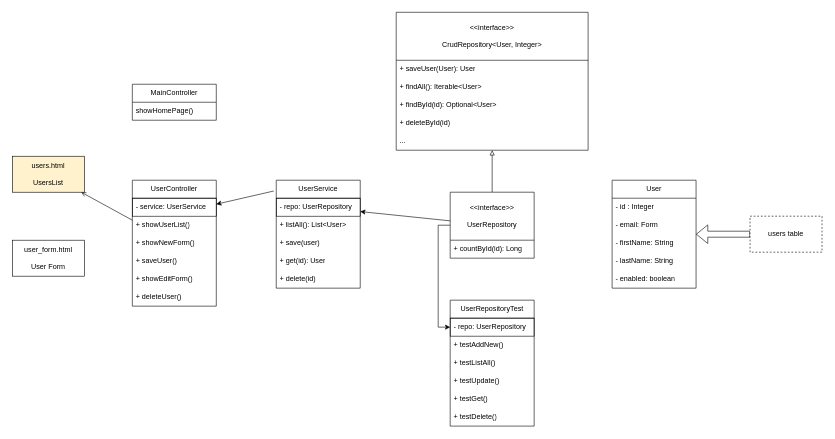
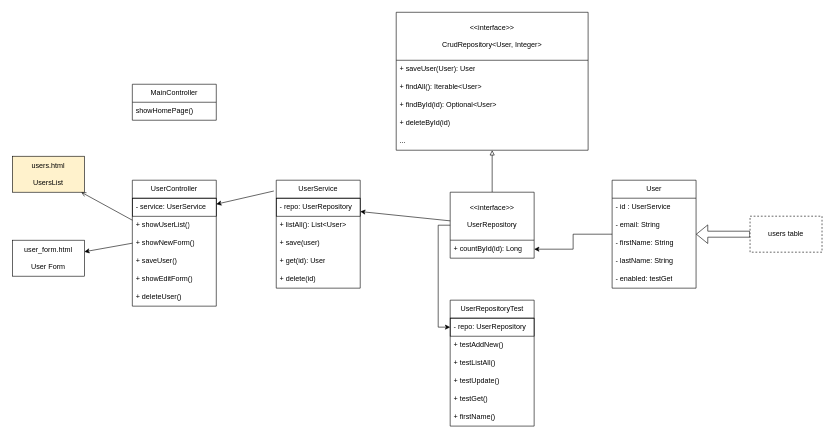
  <mxCell id="0" />
  <mxCell id="1" parent="0" />
  <mxCell id="2" value="MainController" style="swimlane;fontStyle=0;childLayout=stackLayout;horizontal=1;startSize=30;horizontalStack=0;resizeParent=1;resizeParentMax=0;resizeLast=0;collapsible=1;marginBottom=0;whiteSpace=wrap;html=1;" vertex="1" parent="1"><mxGeometry x="220" y="140" width="140" height="60" as="geometry" /></mxCell>
  <mxCell id="3" value="showHomePage()" style="text;strokeColor=none;fillColor=none;align=left;verticalAlign=middle;spacingLeft=4;spacingRight=4;overflow=hidden;points=[[0,0.5],[1,0.5]];portConstraint=eastwest;rotatable=0;whiteSpace=wrap;html=1;" vertex="1" parent="2"><mxGeometry y="30" width="140" height="30" as="geometry" /></mxCell>
  <mxCell id="4" value="" style="rounded=0;orthogonalLoop=1;jettySize=auto;html=1;endArrow=open;" edge="1" parent="1" source="5" target="12"><mxGeometry relative="1" as="geometry" /></mxCell>
  <mxCell id="5" value="UserController" style="swimlane;fontStyle=0;childLayout=stackLayout;horizontal=1;startSize=30;horizontalStack=0;resizeParent=1;resizeParentMax=0;resizeLast=0;collapsible=1;marginBottom=0;whiteSpace=wrap;html=1;" vertex="1" parent="1"><mxGeometry x="220" y="300" width="140" height="210" as="geometry" /></mxCell>
  <mxCell id="6" value="- service: UserService" style="text;strokeColor=default;fillColor=none;align=left;verticalAlign=middle;spacingLeft=4;spacingRight=4;overflow=hidden;points=[[0,0.5],[1,0.5]];portConstraint=eastwest;rotatable=0;whiteSpace=wrap;html=1;" vertex="1" parent="5"><mxGeometry y="30" width="140" height="30" as="geometry" /></mxCell>
  <mxCell id="7" value="+ showUserList()" style="text;strokeColor=none;fillColor=none;align=left;verticalAlign=middle;spacingLeft=4;spacingRight=4;overflow=hidden;points=[[0,0.5],[1,0.5]];portConstraint=eastwest;rotatable=0;whiteSpace=wrap;html=1;" vertex="1" parent="5"><mxGeometry y="60" width="140" height="30" as="geometry" /></mxCell>
  <mxCell id="8" value="+ showNewForm()" style="text;strokeColor=none;fillColor=none;align=left;verticalAlign=middle;spacingLeft=4;spacingRight=4;overflow=hidden;points=[[0,0.5],[1,0.5]];portConstraint=eastwest;rotatable=0;whiteSpace=wrap;html=1;" vertex="1" parent="5"><mxGeometry y="90" width="140" height="30" as="geometry" /></mxCell>
  <mxCell id="9" value="+ saveUser()" style="text;strokeColor=none;fillColor=none;align=left;verticalAlign=middle;spacingLeft=4;spacingRight=4;overflow=hidden;points=[[0,0.5],[1,0.5]];portConstraint=eastwest;rotatable=0;whiteSpace=wrap;html=1;" vertex="1" parent="5"><mxGeometry y="120" width="140" height="30" as="geometry" /></mxCell>
  <mxCell id="10" value="+ showEditForm()" style="text;strokeColor=none;fillColor=none;align=left;verticalAlign=middle;spacingLeft=4;spacingRight=4;overflow=hidden;points=[[0,0.5],[1,0.5]];portConstraint=eastwest;rotatable=0;whiteSpace=wrap;html=1;" vertex="1" parent="5"><mxGeometry y="150" width="140" height="30" as="geometry" /></mxCell>
  <mxCell id="11" value="+ deleteUser()" style="text;strokeColor=none;fillColor=none;align=left;verticalAlign=middle;spacingLeft=4;spacingRight=4;overflow=hidden;points=[[0,0.5],[1,0.5]];portConstraint=eastwest;rotatable=0;whiteSpace=wrap;html=1;" vertex="1" parent="5"><mxGeometry y="180" width="140" height="30" as="geometry" /></mxCell>
  <mxCell id="12" value="users.html&lt;div&gt;&lt;br&gt;&lt;/div&gt;&lt;div&gt;UsersList&lt;/div&gt;" style="whiteSpace=wrap;html=1;fontStyle=0;startSize=30;fillColor=#fff2cc;" vertex="1" parent="1"><mxGeometry x="20" y="260" width="120" height="60" as="geometry" /></mxCell>
  <mxCell id="13" value="user_form.html&lt;div&gt;&lt;br&gt;&lt;/div&gt;&lt;div&gt;User Form&lt;/div&gt;" style="rounded=0;whiteSpace=wrap;html=1;" vertex="1" parent="1"><mxGeometry x="20" y="400" width="120" height="60" as="geometry" /></mxCell>
+ <mxCell id="14" style="rounded=0;orthogonalLoop=1;jettySize=auto;html=1;exitX=0;exitY=0.5;exitDx=0;exitDy=0;" edge="1" parent="1" source="8" target="13"><mxGeometry relative="1" as="geometry" /></mxCell>
  <mxCell id="15" value="UserService" style="swimlane;fontStyle=0;childLayout=stackLayout;horizontal=1;startSize=30;horizontalStack=0;resizeParent=1;resizeParentMax=0;resizeLast=0;collapsible=1;marginBottom=0;whiteSpace=wrap;html=1;" vertex="1" parent="1"><mxGeometry x="460" y="300" width="140" height="180" as="geometry" /></mxCell>
  <mxCell id="16" value="- repo: UserRepository" style="text;strokeColor=default;fillColor=none;align=left;verticalAlign=middle;spacingLeft=4;spacingRight=4;overflow=hidden;points=[[0,0.5],[1,0.5]];portConstraint=eastwest;rotatable=0;whiteSpace=wrap;html=1;" vertex="1" parent="15"><mxGeometry y="30" width="140" height="30" as="geometry" /></mxCell>
  <mxCell id="17" value="+ listAll(): List&amp;lt;User&amp;gt;" style="text;strokeColor=none;fillColor=none;align=left;verticalAlign=middle;spacingLeft=4;spacingRight=4;overflow=hidden;points=[[0,0.5],[1,0.5]];portConstraint=eastwest;rotatable=0;whiteSpace=wrap;html=1;" vertex="1" parent="15"><mxGeometry y="60" width="140" height="30" as="geometry" /></mxCell>
  <mxCell id="18" value="+ save(user)" style="text;strokeColor=none;fillColor=none;align=left;verticalAlign=middle;spacingLeft=4;spacingRight=4;overflow=hidden;points=[[0,0.5],[1,0.5]];portConstraint=eastwest;rotatable=0;whiteSpace=wrap;html=1;" vertex="1" parent="15"><mxGeometry y="90" width="140" height="30" as="geometry" /></mxCell>
  <mxCell id="19" value="+ get(id): User" style="text;strokeColor=none;fillColor=none;align=left;verticalAlign=middle;spacingLeft=4;spacingRight=4;overflow=hidden;points=[[0,0.5],[1,0.5]];portConstraint=eastwest;rotatable=0;whiteSpace=wrap;html=1;" vertex="1" parent="15"><mxGeometry y="120" width="140" height="30" as="geometry" /></mxCell>
  <mxCell id="20" value="+ delete(id)" style="text;strokeColor=none;fillColor=none;align=left;verticalAlign=middle;spacingLeft=4;spacingRight=4;overflow=hidden;points=[[0,0.5],[1,0.5]];portConstraint=eastwest;rotatable=0;whiteSpace=wrap;html=1;" vertex="1" parent="15"><mxGeometry y="150" width="140" height="30" as="geometry" /></mxCell>
  <mxCell id="21" style="rounded=0;orthogonalLoop=1;jettySize=auto;html=1;exitX=-0.029;exitY=0.1;exitDx=0;exitDy=0;exitPerimeter=0;" edge="1" parent="1" source="15"><mxGeometry relative="1" as="geometry"><mxPoint x="360" y="340" as="targetPoint" /></mxGeometry></mxCell>
  <mxCell id="22" value="&amp;lt;&amp;lt;interface&amp;gt;&amp;gt;&lt;div&gt;&lt;br&gt;&lt;/div&gt;&lt;div&gt;CrudRepository&amp;lt;User, Integer&amp;gt;&lt;/div&gt;" style="swimlane;fontStyle=0;childLayout=stackLayout;horizontal=1;startSize=80;horizontalStack=0;resizeParent=1;resizeParentMax=0;resizeLast=0;collapsible=1;marginBottom=0;whiteSpace=wrap;html=1;" vertex="1" parent="1"><mxGeometry x="660" width="320" height="230" as="geometry" y="20" /></mxCell>
  <mxCell id="23" value="+ saveUser(User): User" style="text;strokeColor=none;fillColor=none;align=left;verticalAlign=middle;spacingLeft=4;spacingRight=4;overflow=hidden;points=[[0,0.5],[1,0.5]];portConstraint=eastwest;rotatable=0;whiteSpace=wrap;html=1;" vertex="1" parent="22"><mxGeometry y="80" width="320" height="30" as="geometry" /></mxCell>
  <mxCell id="24" value="+ findAll(): Iterable&amp;lt;User&amp;gt;" style="text;strokeColor=none;fillColor=none;align=left;verticalAlign=middle;spacingLeft=4;spacingRight=4;overflow=hidden;points=[[0,0.5],[1,0.5]];portConstraint=eastwest;rotatable=0;whiteSpace=wrap;html=1;" vertex="1" parent="22"><mxGeometry y="110" width="320" height="30" as="geometry" /></mxCell>
  <mxCell id="25" value="+ findById(id): Optional&amp;lt;User&amp;gt;" style="text;strokeColor=none;fillColor=none;align=left;verticalAlign=middle;spacingLeft=4;spacingRight=4;overflow=hidden;points=[[0,0.5],[1,0.5]];portConstraint=eastwest;rotatable=0;whiteSpace=wrap;html=1;" vertex="1" parent="22"><mxGeometry y="140" width="320" height="30" as="geometry" /></mxCell>
  <mxCell id="26" value="+ deleteById(id)" style="text;strokeColor=none;fillColor=none;align=left;verticalAlign=middle;spacingLeft=4;spacingRight=4;overflow=hidden;points=[[0,0.5],[1,0.5]];portConstraint=eastwest;rotatable=0;whiteSpace=wrap;html=1;" vertex="1" parent="22"><mxGeometry y="170" width="320" height="30" as="geometry" /></mxCell>
  <mxCell id="27" value="..." style="text;strokeColor=none;fillColor=none;align=left;verticalAlign=middle;spacingLeft=4;spacingRight=4;overflow=hidden;points=[[0,0.5],[1,0.5]];portConstraint=eastwest;rotatable=0;whiteSpace=wrap;html=1;" vertex="1" parent="22"><mxGeometry y="200" width="320" height="30" as="geometry" /></mxCell>
  <mxCell id="28" style="rounded=0;orthogonalLoop=1;jettySize=auto;html=1;endArrow=block;endFill=0;" edge="1" parent="1" source="29" target="27"><mxGeometry relative="1" as="geometry"><mxPoint x="820" y="270" as="targetPoint" /></mxGeometry></mxCell>
  <mxCell id="29" value="&amp;lt;&amp;lt;interface&amp;gt;&amp;gt;&lt;div&gt;&lt;br&gt;&lt;/div&gt;&lt;div&gt;UserRepository&lt;/div&gt;" style="swimlane;fontStyle=0;childLayout=stackLayout;horizontal=1;startSize=80;horizontalStack=0;resizeParent=1;resizeParentMax=0;resizeLast=0;collapsible=1;marginBottom=0;whiteSpace=wrap;html=1;" vertex="1" parent="1"><mxGeometry x="750" y="320" width="140" height="110" as="geometry" /></mxCell>
  <mxCell id="30" value="+ countById(id): Long" style="text;strokeColor=none;fillColor=none;align=left;verticalAlign=middle;spacingLeft=4;spacingRight=4;overflow=hidden;points=[[0,0.5],[1,0.5]];portConstraint=eastwest;rotatable=0;whiteSpace=wrap;html=1;" vertex="1" parent="29"><mxGeometry y="80" width="140" height="30" as="geometry" /></mxCell>
  <mxCell id="31" value="UserRepositoryTest" style="swimlane;fontStyle=0;childLayout=stackLayout;horizontal=1;startSize=30;horizontalStack=0;resizeParent=1;resizeParentMax=0;resizeLast=0;collapsible=1;marginBottom=0;whiteSpace=wrap;html=1;" vertex="1" parent="1"><mxGeometry x="750" y="500" width="140" height="210" as="geometry" /></mxCell>
  <mxCell id="32" value="- repo: UserRepository" style="text;strokeColor=default;fillColor=none;align=left;verticalAlign=middle;spacingLeft=4;spacingRight=4;overflow=hidden;points=[[0,0.5],[1,0.5]];portConstraint=eastwest;rotatable=0;whiteSpace=wrap;html=1;" vertex="1" parent="31"><mxGeometry y="30" width="140" height="30" as="geometry" /></mxCell>
  <mxCell id="33" value="+ testAddNew()" style="text;strokeColor=none;fillColor=none;align=left;verticalAlign=middle;spacingLeft=4;spacingRight=4;overflow=hidden;points=[[0,0.5],[1,0.5]];portConstraint=eastwest;rotatable=0;whiteSpace=wrap;html=1;" vertex="1" parent="31"><mxGeometry y="60" width="140" height="30" as="geometry" /></mxCell>
  <mxCell id="34" value="+ testListAll()" style="text;strokeColor=none;fillColor=none;align=left;verticalAlign=middle;spacingLeft=4;spacingRight=4;overflow=hidden;points=[[0,0.5],[1,0.5]];portConstraint=eastwest;rotatable=0;whiteSpace=wrap;html=1;" vertex="1" parent="31"><mxGeometry y="90" width="140" height="30" as="geometry" /></mxCell>
  <mxCell id="35" value="+ testUpdate()" style="text;strokeColor=none;fillColor=none;align=left;verticalAlign=middle;spacingLeft=4;spacingRight=4;overflow=hidden;points=[[0,0.5],[1,0.5]];portConstraint=eastwest;rotatable=0;whiteSpace=wrap;html=1;" vertex="1" parent="31"><mxGeometry y="120" width="140" height="30" as="geometry" /></mxCell>
  <mxCell id="36" value="+ testGet()" style="text;strokeColor=none;fillColor=none;align=left;verticalAlign=middle;spacingLeft=4;spacingRight=4;overflow=hidden;points=[[0,0.5],[1,0.5]];portConstraint=eastwest;rotatable=0;whiteSpace=wrap;html=1;" vertex="1" parent="31"><mxGeometry y="150" width="140" height="30" as="geometry" /></mxCell>
- <mxCell id="37" value="+ testDelete()" style="text;strokeColor=none;fillColor=none;align=left;verticalAlign=middle;spacingLeft=4;spacingRight=4;overflow=hidden;points=[[0,0.5],[1,0.5]];portConstraint=eastwest;rotatable=0;whiteSpace=wrap;html=1;" vertex="1" parent="31"><mxGeometry y="180" width="140" height="30" as="geometry" /></mxCell>
+ <mxCell id="37" value="+ firstName()" style="text;strokeColor=none;fillColor=none;align=left;verticalAlign=middle;spacingLeft=4;spacingRight=4;overflow=hidden;points=[[0,0.5],[1,0.5]];portConstraint=eastwest;rotatable=0;whiteSpace=wrap;html=1;" vertex="1" parent="31"><mxGeometry y="180" width="140" height="30" as="geometry" /></mxCell>
  <mxCell id="38" style="rounded=0;orthogonalLoop=1;jettySize=auto;html=1;startArrow=classic;startFill=1;endArrow=none;endFill=0;" edge="1" parent="1" source="16" target="29"><mxGeometry relative="1" as="geometry" /></mxCell>
  <mxCell id="39" style="edgeStyle=orthogonalEdgeStyle;rounded=0;orthogonalLoop=1;jettySize=auto;html=1;entryX=0;entryY=0.5;entryDx=0;entryDy=0;startArrow=classic;startFill=1;endArrow=none;endFill=0;" edge="1" parent="1" source="32" target="29"><mxGeometry relative="1" as="geometry" /></mxCell>
+ <mxCell id="40" style="edgeStyle=orthogonalEdgeStyle;rounded=0;orthogonalLoop=1;jettySize=auto;html=1;" edge="1" parent="1" source="42" target="30"><mxGeometry relative="1" as="geometry" /></mxCell>
  <mxCell id="41" value="" style="edgeStyle=orthogonalEdgeStyle;rounded=0;orthogonalLoop=1;jettySize=auto;html=1;startArrow=classic;startFill=1;endArrow=none;endFill=0;shape=flexArrow;" edge="1" parent="1" source="42" target="48"><mxGeometry relative="1" as="geometry" /></mxCell>
  <mxCell id="42" value="User" style="swimlane;fontStyle=0;childLayout=stackLayout;horizontal=1;startSize=30;horizontalStack=0;resizeParent=1;resizeParentMax=0;resizeLast=0;collapsible=1;marginBottom=0;whiteSpace=wrap;html=1;" vertex="1" parent="1"><mxGeometry x="1020" y="300" width="140" height="180" as="geometry" /></mxCell>
- <mxCell id="43" value="- id : Integer" style="text;strokeColor=none;fillColor=none;align=left;verticalAlign=middle;spacingLeft=4;spacingRight=4;overflow=hidden;points=[[0,0.5],[1,0.5]];portConstraint=eastwest;rotatable=0;whiteSpace=wrap;html=1;" vertex="1" parent="42"><mxGeometry y="30" width="140" height="30" as="geometry" /></mxCell>
- <mxCell id="44" value="- email: Form" style="text;strokeColor=none;fillColor=none;align=left;verticalAlign=middle;spacingLeft=4;spacingRight=4;overflow=hidden;points=[[0,0.5],[1,0.5]];portConstraint=eastwest;rotatable=0;whiteSpace=wrap;html=1;" vertex="1" parent="42"><mxGeometry y="60" width="140" height="30" as="geometry" /></mxCell>
+ <mxCell id="43" value="- id : UserService" style="text;strokeColor=none;fillColor=none;align=left;verticalAlign=middle;spacingLeft=4;spacingRight=4;overflow=hidden;points=[[0,0.5],[1,0.5]];portConstraint=eastwest;rotatable=0;whiteSpace=wrap;html=1;" vertex="1" parent="42"><mxGeometry y="30" width="140" height="30" as="geometry" /></mxCell>
+ <mxCell id="44" value="- email: String" style="text;strokeColor=none;fillColor=none;align=left;verticalAlign=middle;spacingLeft=4;spacingRight=4;overflow=hidden;points=[[0,0.5],[1,0.5]];portConstraint=eastwest;rotatable=0;whiteSpace=wrap;html=1;" vertex="1" parent="42"><mxGeometry y="60" width="140" height="30" as="geometry" /></mxCell>
  <mxCell id="45" value="- firstName: String" style="text;strokeColor=none;fillColor=none;align=left;verticalAlign=middle;spacingLeft=4;spacingRight=4;overflow=hidden;points=[[0,0.5],[1,0.5]];portConstraint=eastwest;rotatable=0;whiteSpace=wrap;html=1;" vertex="1" parent="42"><mxGeometry y="90" width="140" height="30" as="geometry" /></mxCell>
  <mxCell id="46" value="- lastName: String" style="text;strokeColor=none;fillColor=none;align=left;verticalAlign=middle;spacingLeft=4;spacingRight=4;overflow=hidden;points=[[0,0.5],[1,0.5]];portConstraint=eastwest;rotatable=0;whiteSpace=wrap;html=1;" vertex="1" parent="42"><mxGeometry y="120" width="140" height="30" as="geometry" /></mxCell>
- <mxCell id="47" value="- enabled: boolean" style="text;strokeColor=none;fillColor=none;align=left;verticalAlign=middle;spacingLeft=4;spacingRight=4;overflow=hidden;points=[[0,0.5],[1,0.5]];portConstraint=eastwest;rotatable=0;whiteSpace=wrap;html=1;" vertex="1" parent="42"><mxGeometry y="150" width="140" height="30" as="geometry" /></mxCell>
+ <mxCell id="47" value="- enabled: testGet" style="text;strokeColor=none;fillColor=none;align=left;verticalAlign=middle;spacingLeft=4;spacingRight=4;overflow=hidden;points=[[0,0.5],[1,0.5]];portConstraint=eastwest;rotatable=0;whiteSpace=wrap;html=1;" vertex="1" parent="42"><mxGeometry y="150" width="140" height="30" as="geometry" /></mxCell>
  <mxCell id="48" value="users table" style="whiteSpace=wrap;html=1;fontStyle=0;startSize=30;dashed=1;" vertex="1" parent="1"><mxGeometry x="1250" y="360" width="120" height="60" as="geometry" /></mxCell>
